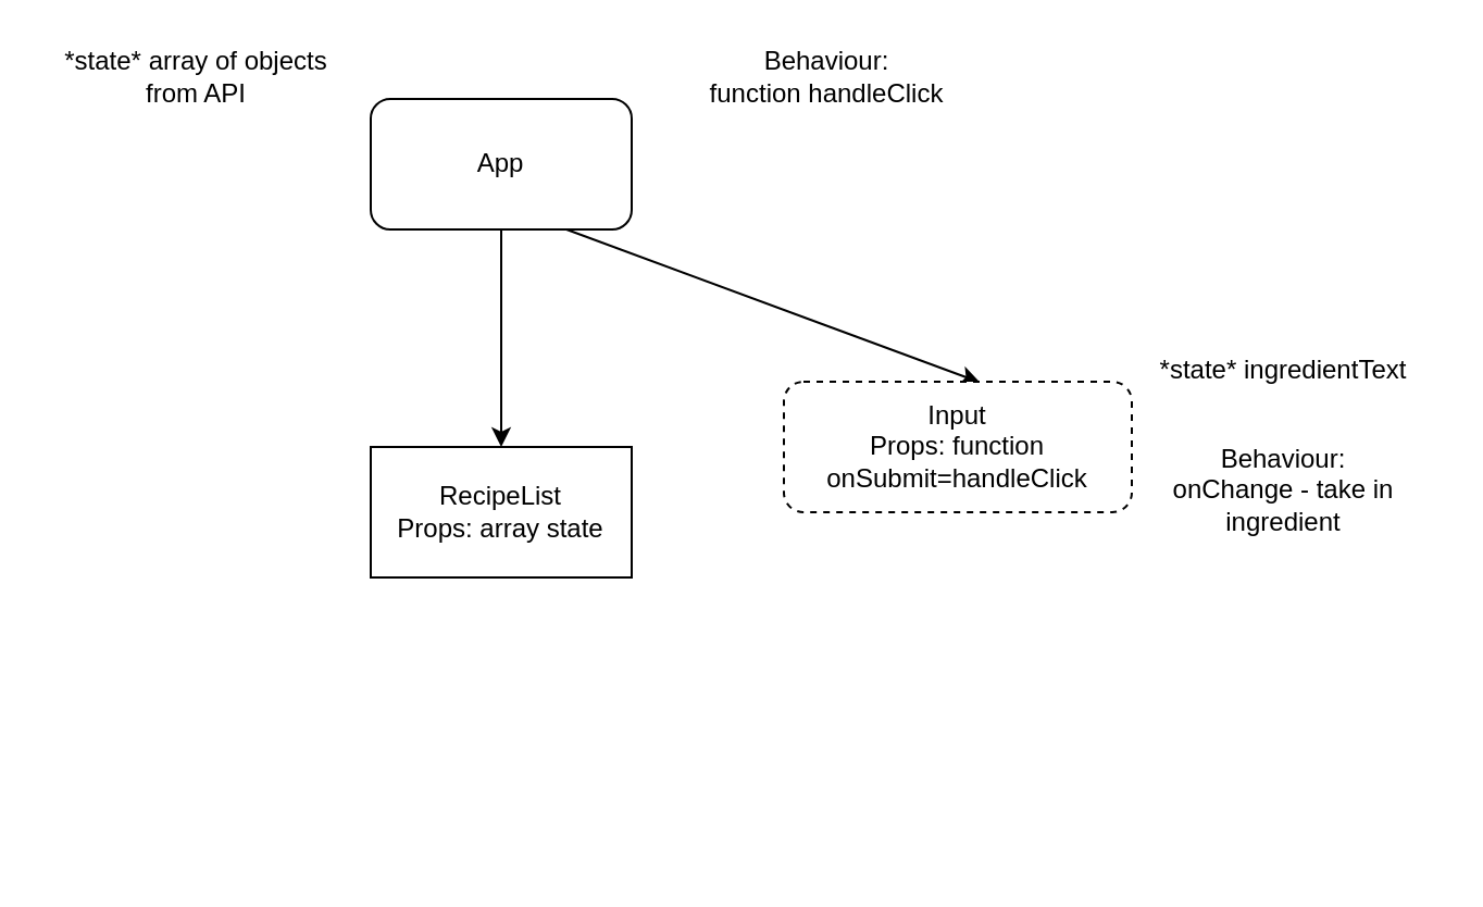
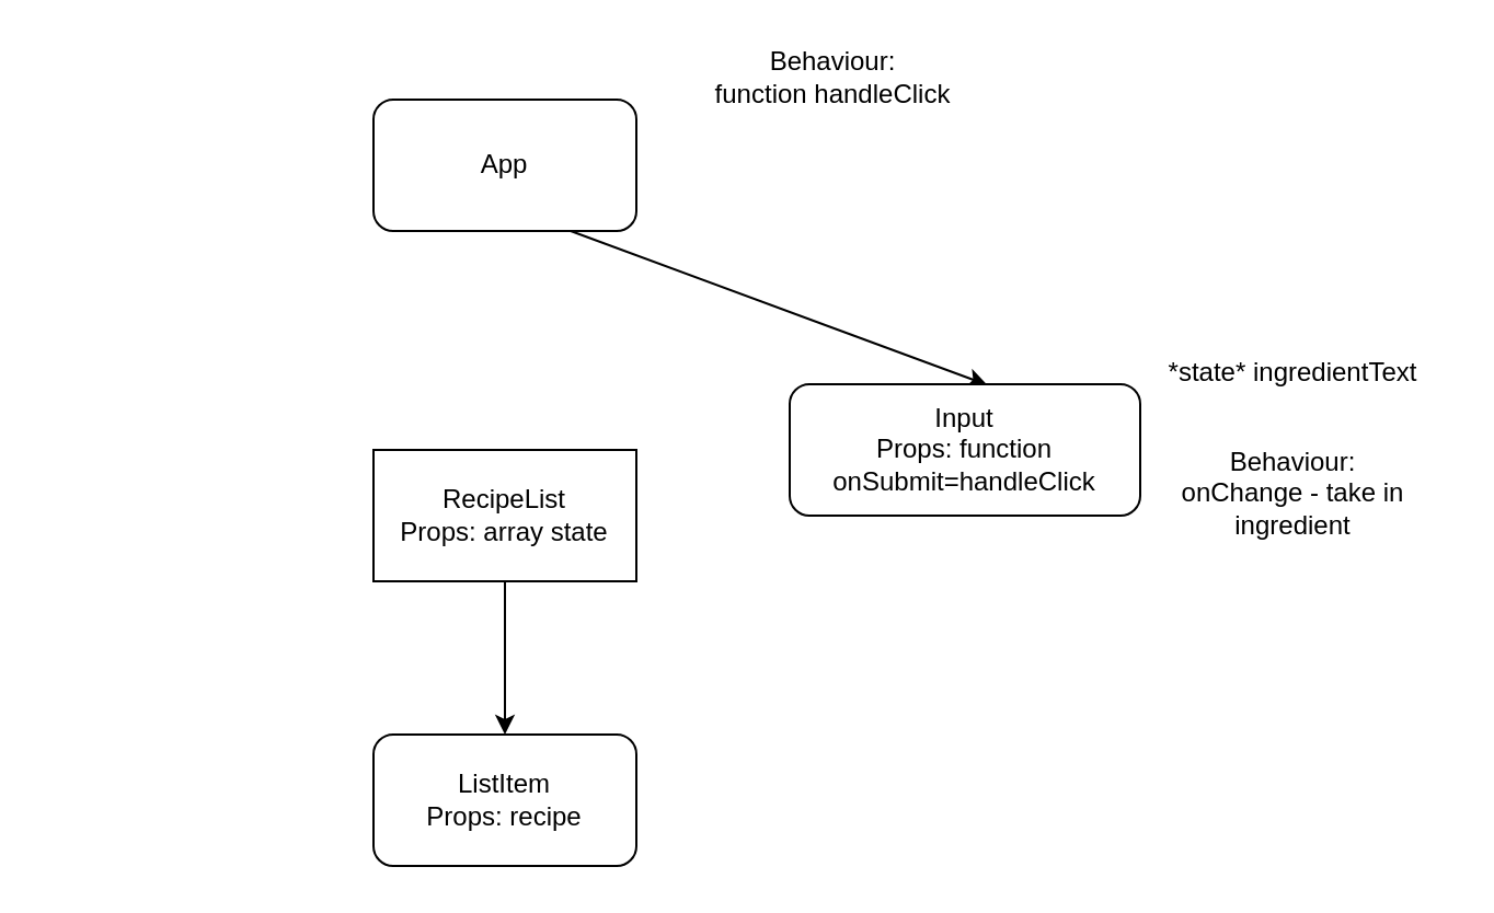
  <mxCell id="0" />
  <mxCell id="1" parent="0" />
+ <mxCell id="2" style="edgeStyle=none;html=1;exitX=0.5;exitY=1;exitDx=0;exitDy=0;entryX=0.5;entryY=0;entryDx=0;entryDy=0;" edge="1" parent="1" source="3" target="8"><mxGeometry relative="1" as="geometry" /></mxCell>
  <mxCell id="3" value="RecipeList&lt;br&gt;Props: array state" style="whiteSpace=wrap;html=1;rounded=0;" vertex="1" parent="1"><mxGeometry x="170" y="205" width="120" height="60" as="geometry" /></mxCell>
- <mxCell id="4" style="edgeStyle=none;html=1;exitX=0.5;exitY=1;exitDx=0;exitDy=0;entryX=0.5;entryY=0;entryDx=0;entryDy=0;" edge="1" parent="1" source="6" target="3"><mxGeometry relative="1" as="geometry" /></mxCell>
  <mxCell id="5" style="edgeStyle=none;html=1;exitX=0.75;exitY=1;exitDx=0;exitDy=0;entryX=0.564;entryY=0.006;entryDx=0;entryDy=0;entryPerimeter=0;" edge="1" parent="1" source="6" target="7"><mxGeometry relative="1" as="geometry" /></mxCell>
  <mxCell id="6" value="App" style="rounded=1;whiteSpace=wrap;html=1;" vertex="1" parent="1"><mxGeometry x="170" y="45" width="120" height="60" as="geometry" /></mxCell>
- <mxCell id="7" value="Input&lt;br&gt;Props: function onSubmit=handleClick" style="rounded=1;whiteSpace=wrap;html=1;dashed=1;" vertex="1" parent="1"><mxGeometry x="360" y="175" width="160" height="60" as="geometry" /></mxCell>
- <mxCell id="9" value="*state* array of objects from API" style="text;html=1;strokeColor=none;fillColor=none;align=center;verticalAlign=middle;whiteSpace=wrap;rounded=0;" vertex="1" parent="1"><mxGeometry x="20" y="20" width="140" height="30" as="geometry" /></mxCell>
+ <mxCell id="7" value="Input&lt;br&gt;Props: function onSubmit=handleClick" style="rounded=1;whiteSpace=wrap;html=1;" vertex="1" parent="1"><mxGeometry x="360" y="175" width="160" height="60" as="geometry" /></mxCell>
+ <mxCell id="8" value="ListItem&lt;br&gt;Props: recipe" style="rounded=1;whiteSpace=wrap;html=1;" vertex="1" parent="1"><mxGeometry x="170" y="335" width="120" height="60" as="geometry" /></mxCell>
  <mxCell id="10" value="Behaviour:&lt;br&gt;function handleClick" style="text;html=1;strokeColor=none;fillColor=none;align=center;verticalAlign=middle;whiteSpace=wrap;rounded=0;" vertex="1" parent="1"><mxGeometry x="310" y="20" width="140" height="30" as="geometry" /></mxCell>
  <mxCell id="11" value="*state* ingredientText" style="text;html=1;strokeColor=none;fillColor=none;align=center;verticalAlign=middle;whiteSpace=wrap;rounded=0;" vertex="1" parent="1"><mxGeometry x="520" y="155" width="140" height="30" as="geometry" /></mxCell>
  <mxCell id="12" value="Behaviour:&lt;br&gt;onChange - take in ingredient" style="text;html=1;strokeColor=none;fillColor=none;align=center;verticalAlign=middle;whiteSpace=wrap;rounded=0;" vertex="1" parent="1"><mxGeometry x="520" y="185" width="140" height="80" as="geometry" /></mxCell>
